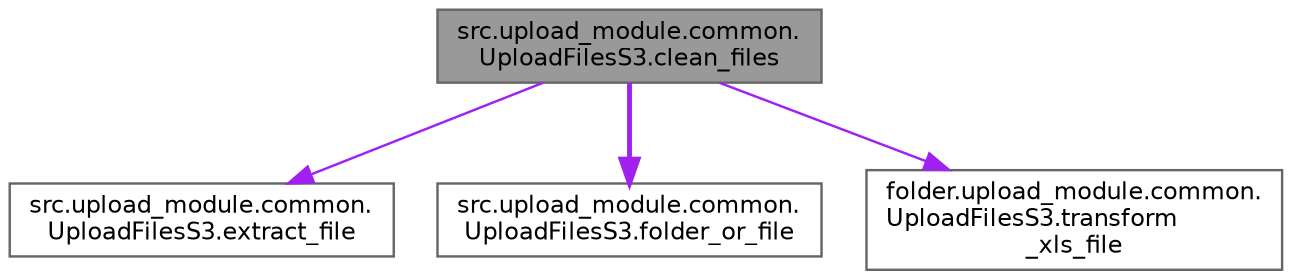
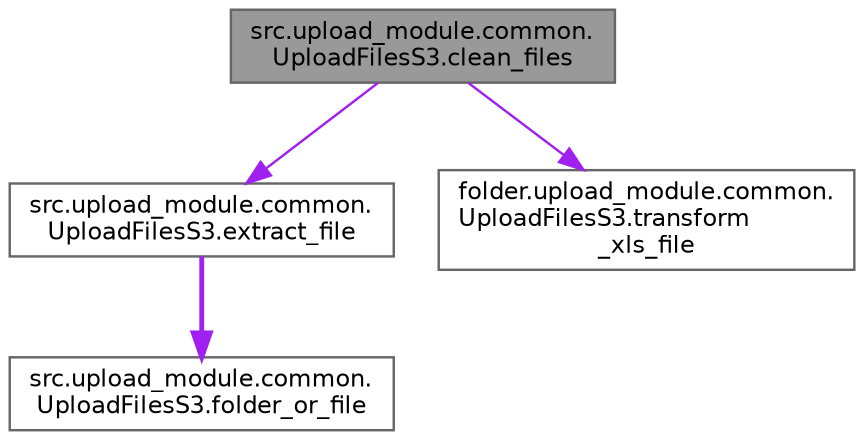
  digraph {
    rankdir=TB
    node [color=grey40 fillcolor=white fontname=Helvetica fontsize=10 shape=box style=filled]
    edge [color=purple fontname=Helvetica fontsize=10 labelfontname=Helvetica labelfontsize=10 style=solid]
    n1 [color=gray40 fillcolor=grey60 fontcolor=black height=0.2 label="src.upload_module.common.\lUploadFilesS3.clean_files" width=0.4]
    n2 [height=0.2 label="src.upload_module.common.\lUploadFilesS3.extract_file" width=0.4]
    n3 [height=0.2 label="src.upload_module.common.\lUploadFilesS3.folder_or_file" width=0.4]
    n4 [height=0.2 label="folder.upload_module.common.\lUploadFilesS3.transform\l_xls_file" width=0.4]
    n1 -> n2
-   n1 -> n3 [style=bold]
+   n2 -> n3 [style=bold]
    n1 -> n4
  }
